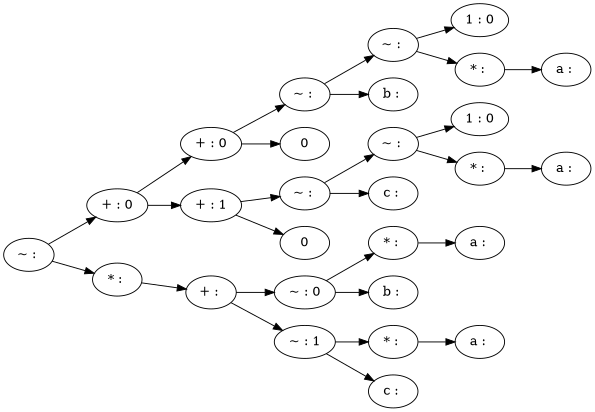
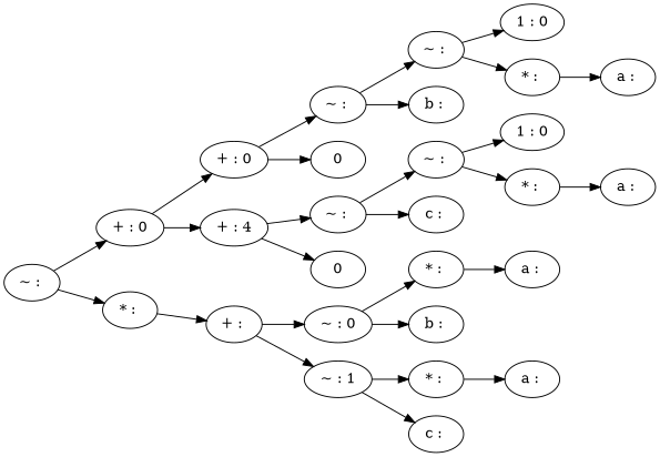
  digraph {
    rankdir=LR
    n1 [label="~ : "]
    n2 [label="+ : 0"]
    n3 [label="* : "]
    n4 [label="+ : 0"]
-   n5 [label="+ : 1"]
+   n5 [label="+ : 4"]
    n6 [label="~ : "]
    n7 [label=0]
    n8 [label="~ : "]
    n9 [label="b : "]
    n10 [label="1 : 0"]
    n11 [label="* : "]
    n12 [label="a : "]
    n13 [label="~ : "]
    n14 [label=0]
    n15 [label="~ : "]
    n16 [label="c : "]
    n17 [label="1 : 0"]
    n18 [label="* : "]
    n19 [label="a : "]
    n20 [label="+ : "]
    n21 [label="~ : 0"]
    n22 [label="~ : 1"]
    n23 [label="* : "]
    n24 [label="b : "]
    n25 [label="a : "]
    n26 [label="* : "]
    n27 [label="c : "]
    n28 [label="a : "]
    n1 -> n2
    n1 -> n3
    n2 -> n4
    n2 -> n5
    n3 -> n20
    n4 -> n6
    n4 -> n7
    n5 -> n13
    n5 -> n14
    n6 -> n8
    n6 -> n9
    n8 -> n10
    n8 -> n11
    n11 -> n12
    n13 -> n15
    n13 -> n16
    n15 -> n17
    n15 -> n18
    n18 -> n19
    n20 -> n21
    n20 -> n22
    n21 -> n23
    n21 -> n24
    n22 -> n26
    n22 -> n27
    n23 -> n25
    n26 -> n28
  }
